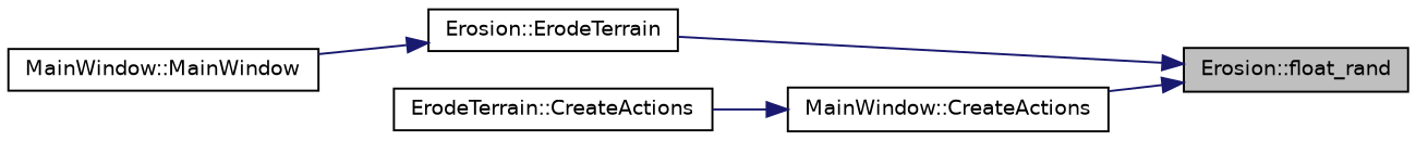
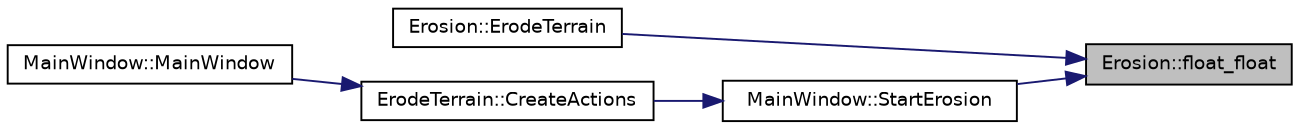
  digraph {
    rankdir=RL
    node [color=black fillcolor=white fontname=Helvetica fontsize=10 shape=record style=filled]
    edge [color=midnightblue dir=back fontname=Helvetica fontsize=10 labelfontname=Helvetica labelfontsize=10 style=solid]
-   n1 [fillcolor=grey75 fontcolor=black height=0.2 label="Erosion::float_rand" width=0.4]
+   n1 [fillcolor=grey75 fontcolor=black height=0.2 label="Erosion::float_float" width=0.4]
    n2 [height=0.2 label="Erosion::ErodeTerrain" width=0.4]
-   n3 [height=0.2 label="MainWindow::CreateActions" width=0.4]
+   n3 [height=0.2 label="MainWindow::StartErosion" width=0.4]
    n4 [height=0.2 label="ErodeTerrain::CreateActions" width=0.4]
    n5 [height=0.2 label="MainWindow::MainWindow" width=0.4]
    n1 -> n2
    n1 -> n3
    n3 -> n4
-   n2 -> n5
+   n4 -> n5
  }
